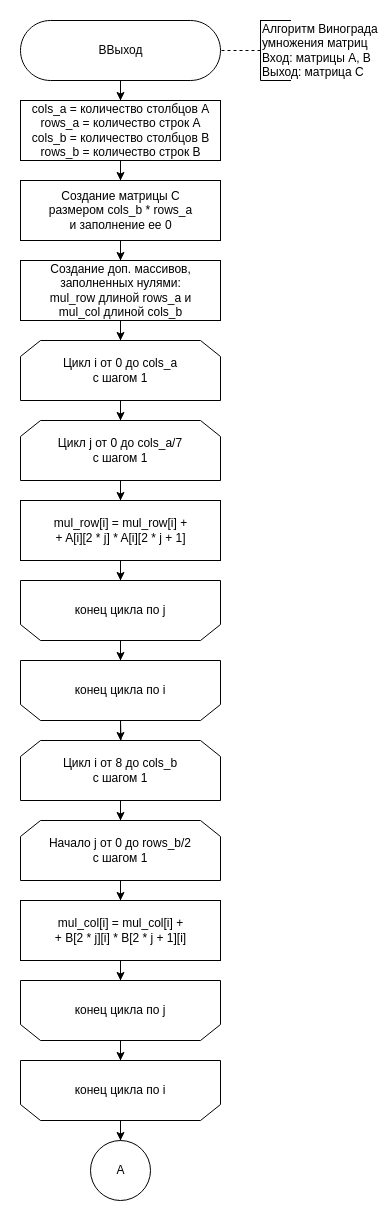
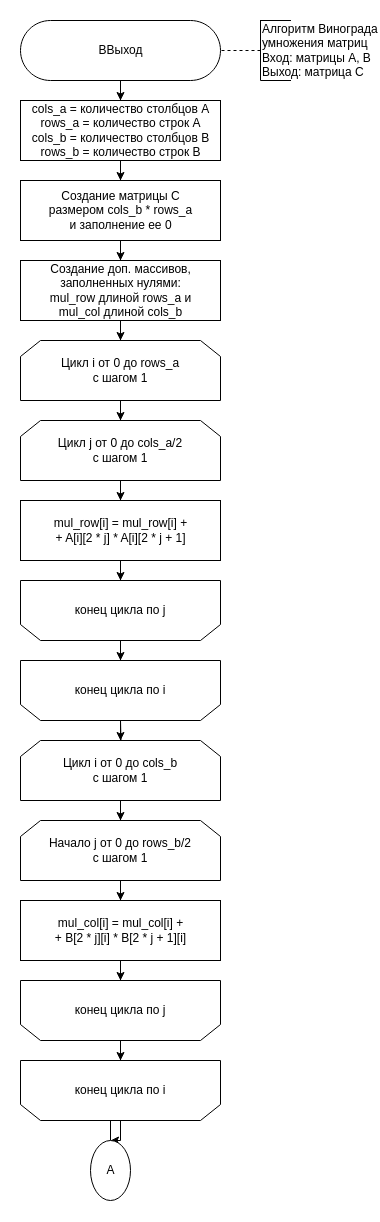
  <mxCell id="0" />
  <mxCell id="1" parent="0" />
  <mxCell id="2" style="edgeStyle=orthogonalEdgeStyle;rounded=0;orthogonalLoop=1;jettySize=auto;html=1;exitX=0.5;exitY=0.5;exitDx=0;exitDy=30;exitPerimeter=0;entryX=0.5;entryY=0;entryDx=0;entryDy=0;endArrow=none;endFill=0;" parent="1" source="4" target="7" edge="1"><mxGeometry relative="1" as="geometry" /></mxCell>
  <mxCell id="3" style="edgeStyle=orthogonalEdgeStyle;rounded=0;orthogonalLoop=1;jettySize=auto;html=1;exitX=0.5;exitY=0.5;exitDx=0;exitDy=30;exitPerimeter=0;" parent="1" source="4" target="7" edge="1"><mxGeometry relative="1" as="geometry" /></mxCell>
  <mxCell id="4" value="BВыход" style="html=1;dashed=0;whitespace=wrap;shape=mxgraph.dfd.start" parent="1" vertex="1"><mxGeometry x="20" y="20" width="200" height="60" as="geometry" /></mxCell>
  <mxCell id="5" style="edgeStyle=orthogonalEdgeStyle;rounded=0;orthogonalLoop=1;jettySize=auto;html=1;exitX=0.5;exitY=1;exitDx=0;exitDy=0;entryX=0.5;entryY=0;entryDx=0;entryDy=0;endArrow=none;endFill=0;" parent="1" source="7" target="13" edge="1"><mxGeometry relative="1" as="geometry" /></mxCell>
  <mxCell id="6" style="edgeStyle=orthogonalEdgeStyle;rounded=0;orthogonalLoop=1;jettySize=auto;html=1;exitX=0.5;exitY=1;exitDx=0;exitDy=0;" parent="1" source="7" target="13" edge="1"><mxGeometry relative="1" as="geometry" /></mxCell>
  <mxCell id="7" value="cols_a = количество столбцов A&lt;br style=&quot;border-color: var(--border-color);&quot;&gt;rows_a = количество строк A&lt;br style=&quot;border-color: var(--border-color);&quot;&gt;cols_b = количество столбцов B&lt;br&gt;rows_b = количество строк B" style="html=1;dashed=0;whitespace=wrap;" parent="1" vertex="1"><mxGeometry x="20" y="100" width="200" height="60" as="geometry" /></mxCell>
  <mxCell id="8" style="edgeStyle=orthogonalEdgeStyle;rounded=0;orthogonalLoop=1;jettySize=auto;html=1;exitX=0.5;exitY=1;exitDx=0;exitDy=0;entryX=0.5;entryY=0;entryDx=0;entryDy=0;endArrow=none;endFill=0;" parent="1" source="10" target="16" edge="1"><mxGeometry relative="1" as="geometry" /></mxCell>
  <mxCell id="9" style="edgeStyle=orthogonalEdgeStyle;rounded=0;orthogonalLoop=1;jettySize=auto;html=1;exitX=0.5;exitY=1;exitDx=0;exitDy=0;" parent="1" source="10" target="16" edge="1"><mxGeometry relative="1" as="geometry" /></mxCell>
- <mxCell id="10" value="Цикл i от 0 до cols_a&lt;br&gt;с шагом 1" style="shape=loopLimit;whiteSpace=wrap;html=1;direction=east" parent="1" vertex="1"><mxGeometry x="20" y="340" width="200" height="60" as="geometry" /></mxCell>
+ <mxCell id="10" value="Цикл i от 0 до rows_a&lt;br&gt;с шагом 1" style="shape=loopLimit;whiteSpace=wrap;html=1;direction=east" parent="1" vertex="1"><mxGeometry x="20" y="340" width="200" height="60" as="geometry" /></mxCell>
  <mxCell id="11" style="edgeStyle=orthogonalEdgeStyle;rounded=0;orthogonalLoop=1;jettySize=auto;html=1;exitX=0.5;exitY=1;exitDx=0;exitDy=0;entryX=0.5;entryY=0;entryDx=0;entryDy=0;endArrow=none;endFill=0;" parent="1" source="13" target="10" edge="1"><mxGeometry relative="1" as="geometry" /></mxCell>
  <mxCell id="12" style="edgeStyle=orthogonalEdgeStyle;rounded=0;orthogonalLoop=1;jettySize=auto;html=1;exitX=0.5;exitY=1;exitDx=0;exitDy=0;" parent="1" source="13" target="45" edge="1"><mxGeometry relative="1" as="geometry" /></mxCell>
  <mxCell id="13" value="Создание матрицы C&lt;br&gt;размером cols_b * rows_a&lt;br&gt;и заполнение ее 0" style="html=1;dashed=0;whitespace=wrap;" parent="1" vertex="1"><mxGeometry x="20" y="180" width="200" height="60" as="geometry" /></mxCell>
  <mxCell id="14" style="edgeStyle=orthogonalEdgeStyle;rounded=0;orthogonalLoop=1;jettySize=auto;html=1;exitX=0.5;exitY=1;exitDx=0;exitDy=0;entryX=0.5;entryY=0;entryDx=0;entryDy=0;endArrow=none;endFill=0;" parent="1" source="16" target="19" edge="1"><mxGeometry relative="1" as="geometry" /></mxCell>
  <mxCell id="15" style="edgeStyle=orthogonalEdgeStyle;rounded=0;orthogonalLoop=1;jettySize=auto;html=1;exitX=0.5;exitY=1;exitDx=0;exitDy=0;" parent="1" source="16" target="19" edge="1"><mxGeometry relative="1" as="geometry" /></mxCell>
- <mxCell id="16" value="Цикл j от 0 до cols_a/7 &lt;br&gt;с шагом 1" style="shape=loopLimit;whiteSpace=wrap;html=1;direction=east" parent="1" vertex="1"><mxGeometry x="20" y="420" width="200" height="60" as="geometry" /></mxCell>
+ <mxCell id="16" value="Цикл j от 0 до cols_a/2 &lt;br&gt;с шагом 1" style="shape=loopLimit;whiteSpace=wrap;html=1;direction=east" parent="1" vertex="1"><mxGeometry x="20" y="420" width="200" height="60" as="geometry" /></mxCell>
  <mxCell id="17" style="edgeStyle=orthogonalEdgeStyle;rounded=0;orthogonalLoop=1;jettySize=auto;html=1;exitX=0.5;exitY=1;exitDx=0;exitDy=0;entryX=0.5;entryY=1;entryDx=0;entryDy=0;endArrow=none;endFill=0;" parent="1" source="19" target="22" edge="1"><mxGeometry relative="1" as="geometry" /></mxCell>
  <mxCell id="18" style="edgeStyle=orthogonalEdgeStyle;rounded=0;orthogonalLoop=1;jettySize=auto;html=1;exitX=0.5;exitY=1;exitDx=0;exitDy=0;" parent="1" source="19" target="22" edge="1"><mxGeometry relative="1" as="geometry" /></mxCell>
  <mxCell id="19" value="mul_row[i] = mul_row[i] + &lt;br&gt;+ A[i][2 * j] * A[i][2 * j + 1]" style="html=1;dashed=0;whitespace=wrap;" parent="1" vertex="1"><mxGeometry x="20" y="500" width="200" height="60" as="geometry" /></mxCell>
  <mxCell id="20" style="edgeStyle=orthogonalEdgeStyle;rounded=0;orthogonalLoop=1;jettySize=auto;html=1;exitX=0.5;exitY=0;exitDx=0;exitDy=0;entryX=0.5;entryY=1;entryDx=0;entryDy=0;endArrow=none;endFill=0;" parent="1" source="22" target="25" edge="1"><mxGeometry relative="1" as="geometry" /></mxCell>
  <mxCell id="21" style="edgeStyle=orthogonalEdgeStyle;rounded=0;orthogonalLoop=1;jettySize=auto;html=1;exitX=0.5;exitY=0;exitDx=0;exitDy=0;" parent="1" source="22" target="25" edge="1"><mxGeometry relative="1" as="geometry" /></mxCell>
  <mxCell id="22" value="конец цикла по j" style="shape=loopLimit;whiteSpace=wrap;html=1;strokeWidth=1;direction=west;" parent="1" vertex="1"><mxGeometry x="20" y="580" width="200" height="60" as="geometry" /></mxCell>
  <mxCell id="23" style="edgeStyle=orthogonalEdgeStyle;rounded=0;orthogonalLoop=1;jettySize=auto;html=1;exitX=0.5;exitY=0;exitDx=0;exitDy=0;entryX=0.5;entryY=0;entryDx=0;entryDy=0;endArrow=none;endFill=0;" parent="1" source="25" edge="1"><mxGeometry relative="1" as="geometry"><mxPoint x="120" y="740" as="targetPoint" /></mxGeometry></mxCell>
  <mxCell id="24" style="edgeStyle=orthogonalEdgeStyle;rounded=0;orthogonalLoop=1;jettySize=auto;html=1;exitX=0.5;exitY=0;exitDx=0;exitDy=0;" parent="1" source="25" edge="1"><mxGeometry relative="1" as="geometry"><mxPoint x="120" y="740" as="targetPoint" /></mxGeometry></mxCell>
  <mxCell id="25" value="конец цикла по i" style="shape=loopLimit;whiteSpace=wrap;html=1;strokeWidth=1;direction=west;" parent="1" vertex="1"><mxGeometry x="20" y="660" width="200" height="60" as="geometry" /></mxCell>
  <mxCell id="26" style="edgeStyle=orthogonalEdgeStyle;rounded=0;orthogonalLoop=1;jettySize=auto;html=1;exitX=0.5;exitY=1;exitDx=0;exitDy=0;entryX=0.5;entryY=0;entryDx=0;entryDy=0;endArrow=none;endFill=0;" parent="1" target="30" edge="1"><mxGeometry relative="1" as="geometry"><mxPoint x="120" y="720" as="sourcePoint" /></mxGeometry></mxCell>
  <mxCell id="27" style="edgeStyle=orthogonalEdgeStyle;rounded=0;orthogonalLoop=1;jettySize=auto;html=1;exitX=0.5;exitY=1;exitDx=0;exitDy=0;" parent="1" target="30" edge="1"><mxGeometry relative="1" as="geometry"><mxPoint x="120" y="720" as="sourcePoint" /></mxGeometry></mxCell>
  <mxCell id="28" style="edgeStyle=orthogonalEdgeStyle;rounded=0;orthogonalLoop=1;jettySize=auto;html=1;exitX=0.5;exitY=1;exitDx=0;exitDy=0;entryX=0.5;entryY=0;entryDx=0;entryDy=0;endArrow=none;endFill=0;" parent="1" source="30" target="33" edge="1"><mxGeometry relative="1" as="geometry" /></mxCell>
  <mxCell id="29" style="edgeStyle=orthogonalEdgeStyle;rounded=0;orthogonalLoop=1;jettySize=auto;html=1;exitX=0.5;exitY=1;exitDx=0;exitDy=0;" parent="1" source="30" target="33" edge="1"><mxGeometry relative="1" as="geometry" /></mxCell>
- <mxCell id="30" value="Цикл i от 8 до cols_b&lt;br&gt;с шагом 1" style="shape=loopLimit;whiteSpace=wrap;html=1;direction=east" parent="1" vertex="1"><mxGeometry x="20" y="740" width="200" height="60" as="geometry" /></mxCell>
+ <mxCell id="30" value="Цикл i от 0 до cols_b&lt;br&gt;с шагом 1" style="shape=loopLimit;whiteSpace=wrap;html=1;direction=east" parent="1" vertex="1"><mxGeometry x="20" y="740" width="200" height="60" as="geometry" /></mxCell>
  <mxCell id="31" style="edgeStyle=orthogonalEdgeStyle;rounded=0;orthogonalLoop=1;jettySize=auto;html=1;exitX=0.5;exitY=1;exitDx=0;exitDy=0;entryX=0.5;entryY=0;entryDx=0;entryDy=0;endArrow=none;endFill=0;" parent="1" source="33" target="36" edge="1"><mxGeometry relative="1" as="geometry" /></mxCell>
  <mxCell id="32" style="edgeStyle=orthogonalEdgeStyle;rounded=0;orthogonalLoop=1;jettySize=auto;html=1;exitX=0.5;exitY=1;exitDx=0;exitDy=0;" parent="1" source="33" target="36" edge="1"><mxGeometry relative="1" as="geometry" /></mxCell>
  <mxCell id="33" value="Начало j от 0 до rows_b/2&lt;br&gt;с шагом 1" style="shape=loopLimit;whiteSpace=wrap;html=1;direction=east" parent="1" vertex="1"><mxGeometry x="20" y="820" width="200" height="60" as="geometry" /></mxCell>
  <mxCell id="34" style="edgeStyle=orthogonalEdgeStyle;rounded=0;orthogonalLoop=1;jettySize=auto;html=1;exitX=0.5;exitY=1;exitDx=0;exitDy=0;entryX=0.5;entryY=1;entryDx=0;entryDy=0;endArrow=none;endFill=0;" parent="1" source="36" target="39" edge="1"><mxGeometry relative="1" as="geometry" /></mxCell>
  <mxCell id="35" style="edgeStyle=orthogonalEdgeStyle;rounded=0;orthogonalLoop=1;jettySize=auto;html=1;exitX=0.5;exitY=1;exitDx=0;exitDy=0;" parent="1" source="36" target="39" edge="1"><mxGeometry relative="1" as="geometry" /></mxCell>
  <mxCell id="36" value="mul_col[i] = mul_col[i] + &lt;br&gt;+ B[2 * j][i] * B[2 * j + 1][i]" style="html=1;dashed=0;whitespace=wrap;" parent="1" vertex="1"><mxGeometry x="20" y="900" width="200" height="60" as="geometry" /></mxCell>
  <mxCell id="37" style="edgeStyle=orthogonalEdgeStyle;rounded=0;orthogonalLoop=1;jettySize=auto;html=1;exitX=0.5;exitY=0;exitDx=0;exitDy=0;entryX=0.5;entryY=1;entryDx=0;entryDy=0;endArrow=none;endFill=0;" parent="1" source="39" target="42" edge="1"><mxGeometry relative="1" as="geometry" /></mxCell>
  <mxCell id="38" style="edgeStyle=orthogonalEdgeStyle;rounded=0;orthogonalLoop=1;jettySize=auto;html=1;exitX=0.5;exitY=0;exitDx=0;exitDy=0;" parent="1" source="39" target="42" edge="1"><mxGeometry relative="1" as="geometry" /></mxCell>
  <mxCell id="39" value="конец цикла по j" style="shape=loopLimit;whiteSpace=wrap;html=1;strokeWidth=1;direction=west;" parent="1" vertex="1"><mxGeometry x="20" y="980" width="200" height="60" as="geometry" /></mxCell>
  <mxCell id="40" style="edgeStyle=orthogonalEdgeStyle;rounded=0;orthogonalLoop=1;jettySize=auto;html=1;exitX=0.5;exitY=0;exitDx=0;exitDy=0;entryX=0.5;entryY=0;entryDx=0;entryDy=0;endArrow=none;endFill=0;" parent="1" source="42" target="43" edge="1"><mxGeometry relative="1" as="geometry" /></mxCell>
  <mxCell id="41" style="edgeStyle=orthogonalEdgeStyle;rounded=0;orthogonalLoop=1;jettySize=auto;html=1;exitX=0.5;exitY=0;exitDx=0;exitDy=0;" parent="1" source="42" target="43" edge="1"><mxGeometry relative="1" as="geometry" /></mxCell>
  <mxCell id="42" value="конец цикла по i" style="shape=loopLimit;whiteSpace=wrap;html=1;strokeWidth=1;direction=west;" parent="1" vertex="1"><mxGeometry x="20" y="1060" width="200" height="60" as="geometry" /></mxCell>
- <mxCell id="43" value="A" style="shape=ellipse;html=1;dashed=0;whitespace=wrap;aspect=fixed;perimeter=ellipsePerimeter;" parent="1" vertex="1"><mxGeometry x="90" y="1140" width="60" height="60" as="geometry" /></mxCell>
+ <mxCell id="43" value="A" style="shape=ellipse;html=1;dashed=0;whitespace=wrap;aspect=fixed;perimeter=ellipsePerimeter;" parent="1" vertex="1"><mxGeometry x="90" y="1140" width="40" height="60" as="geometry" /></mxCell>
  <mxCell id="44" style="edgeStyle=orthogonalEdgeStyle;rounded=0;orthogonalLoop=1;jettySize=auto;html=1;exitX=0.5;exitY=1;exitDx=0;exitDy=0;" parent="1" source="45" target="10" edge="1"><mxGeometry relative="1" as="geometry" /></mxCell>
  <mxCell id="45" value="Создание доп. массивов,&lt;br&gt;заполненных нулями:&lt;br&gt;mul_row длиной rows_a и&lt;br&gt;mul_col длиной cols_b" style="html=1;dashed=0;whitespace=wrap;" parent="1" vertex="1"><mxGeometry x="20" y="260" width="200" height="60" as="geometry" /></mxCell>
  <mxCell id="46" value="" style="edgeStyle=orthogonalEdgeStyle;rounded=0;orthogonalLoop=1;jettySize=auto;html=1;endArrow=none;endFill=0;dashed=1;entryX=1;entryY=0.5;entryDx=0;entryDy=0;entryPerimeter=0;" edge="1" parent="1" source="47" target="4"><mxGeometry relative="1" as="geometry"><mxPoint x="230" y="60" as="targetPoint" /></mxGeometry></mxCell>
  <mxCell id="47" value="Алгоритм Винограда&lt;br style=&quot;border-color: var(--border-color); text-align: right;&quot;&gt;&lt;span style=&quot;text-align: right;&quot;&gt;умножения матриц&lt;/span&gt;&lt;br style=&quot;border-color: var(--border-color); text-align: right;&quot;&gt;&lt;span style=&quot;text-align: right;&quot;&gt;Вход: матрицы A, B&lt;/span&gt;&lt;br style=&quot;border-color: var(--border-color); text-align: right;&quot;&gt;&lt;span style=&quot;text-align: right;&quot;&gt;Выход: матрица C&lt;/span&gt;" style="html=1;dashed=0;whitespace=wrap;shape=partialRectangle;right=0;align=left;" vertex="1" parent="1"><mxGeometry x="260" y="20" width="30" height="60" as="geometry" /></mxCell>
